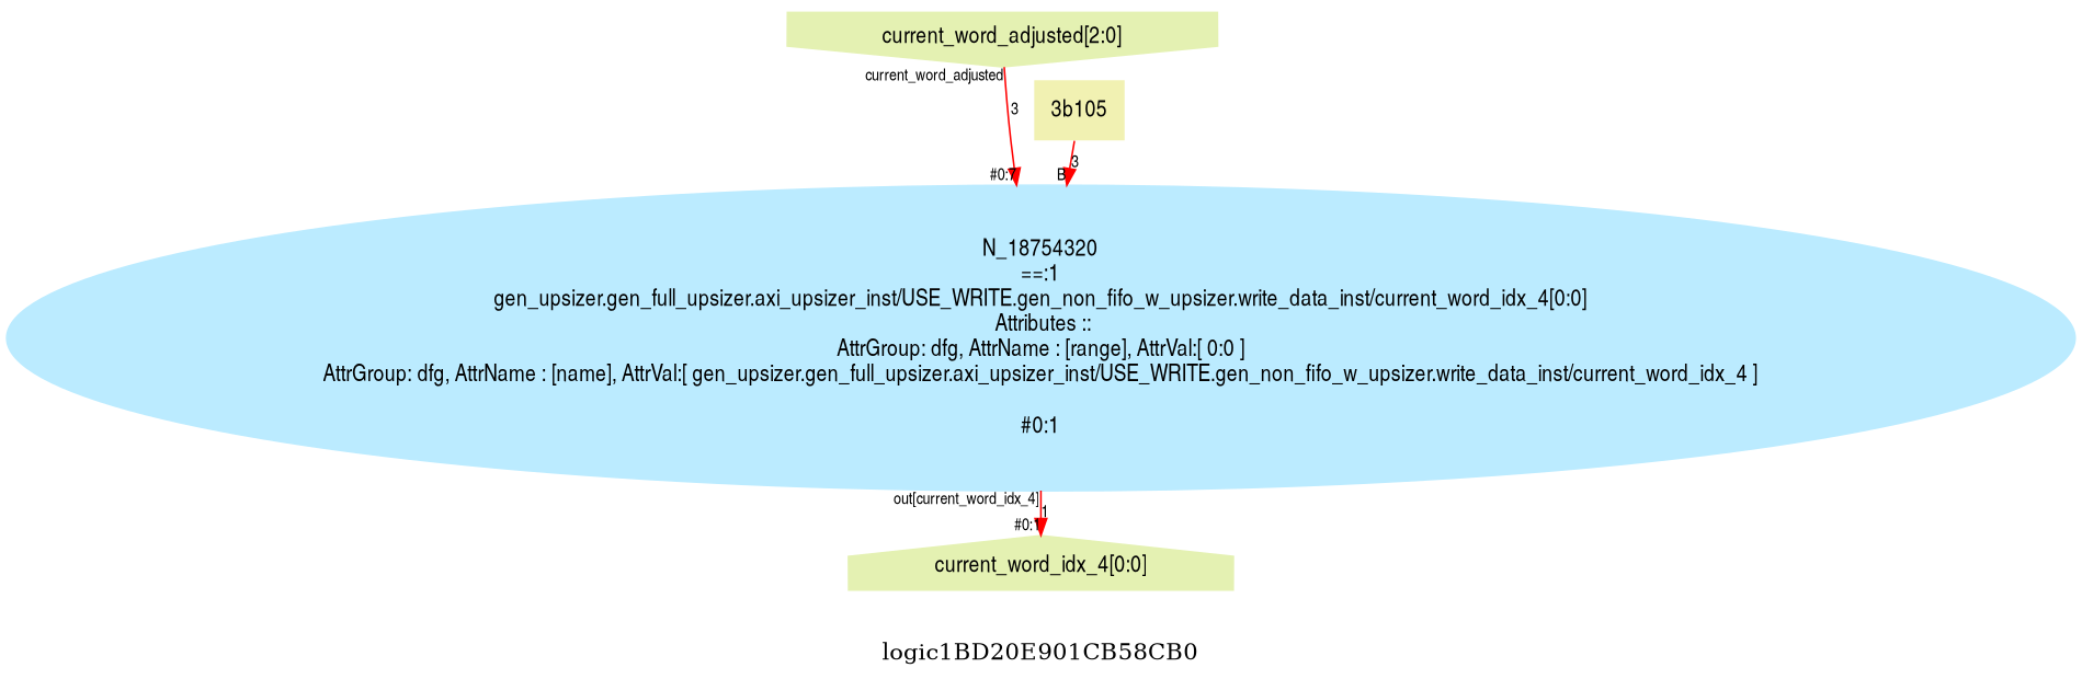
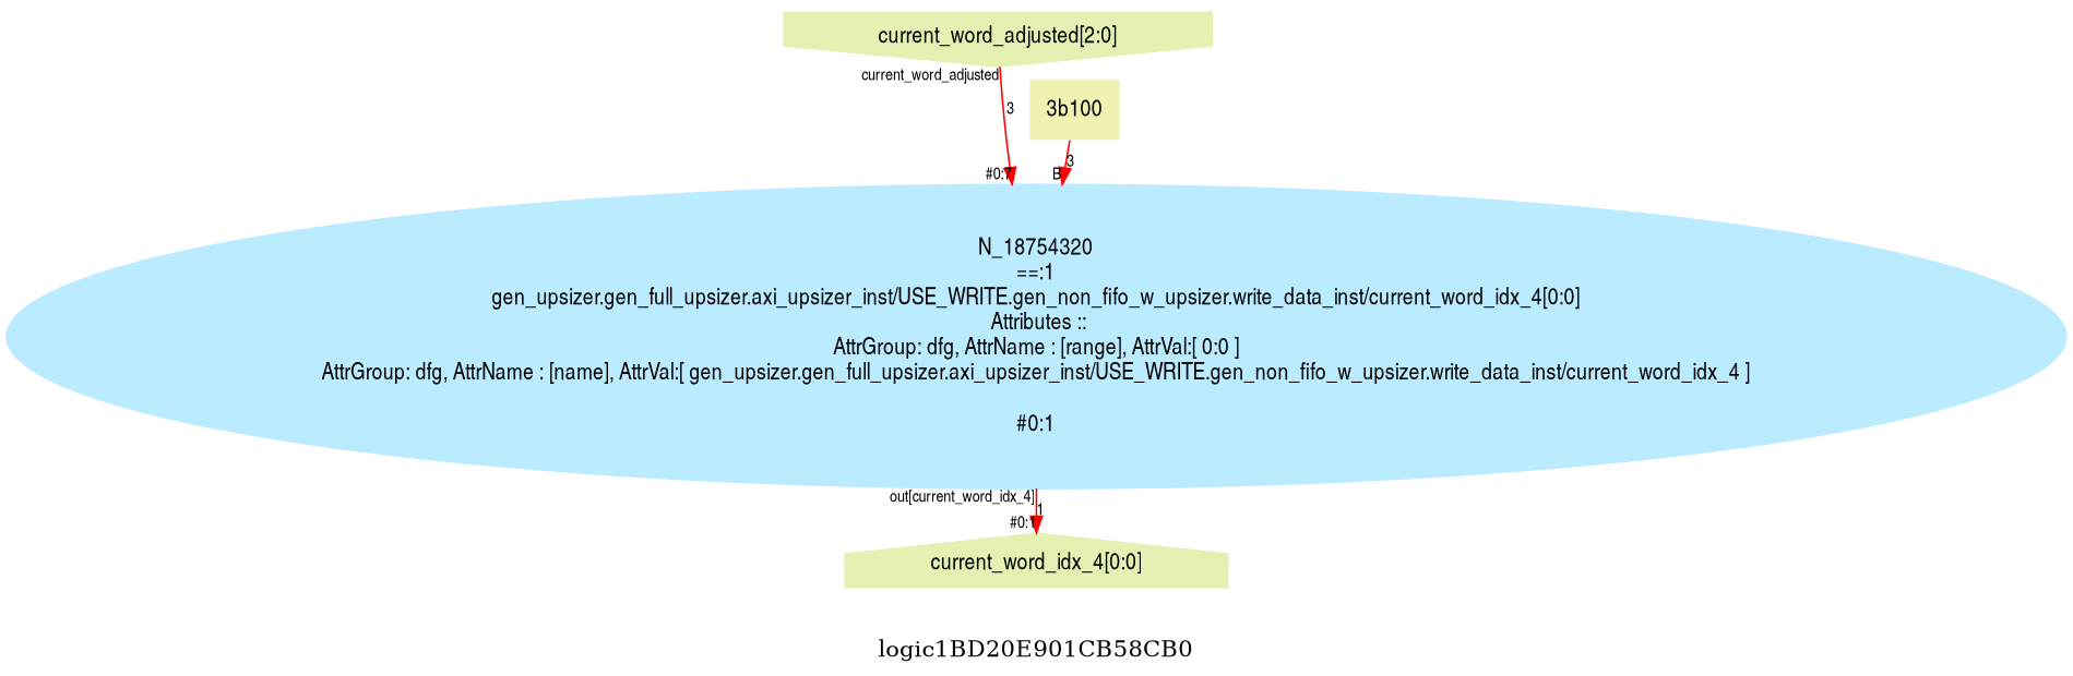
  digraph {
    label=logic1BD20E901CB58CB0
    ranksep=0.1
    splines=true
    node [color="#e4f1b2" fontname=helveticanarrow style=filled]
    edge [color="#ff0000" fontname=helveticanarrow fontsize=10]
    n1 [label="current_word_adjusted[2:0]" shape=invhouse]
    n2 [label="current_word_idx_4[0:0]" shape=house]
    n3 [color="#bbebff" label="N_18754320\n==:1\ngen_upsizer.gen_full_upsizer.axi_upsizer_inst/USE_WRITE.gen_non_fifo_w_upsizer.write_data_inst/current_word_idx_4[0:0]\n Attributes ::\nAttrGroup: dfg, AttrName : [range], AttrVal:[ 0:0 ]\nAttrGroup: dfg, AttrName : [name], AttrVal:[ gen_upsizer.gen_full_upsizer.axi_upsizer_inst/USE_WRITE.gen_non_fifo_w_upsizer.write_data_inst/current_word_idx_4 ]\n\n#0:1\n"]
-   n4 [color="#f1f1b2" label="3b105" shape=plaintext]
+   n4 [color="#f1f1b2" label="3b100" shape=plaintext]
    subgraph sub_1 {
      rank=source
      n1
    }
    subgraph sub_2 {
      rank=sink
      n2
    }
    n1 -> n3 [headlabel="#0:7" label=3 taillabel=current_word_adjusted]
    n3 -> n2 [headlabel="#0:1" label=1 taillabel="out[current_word_idx_4]"]
    n4 -> n3 [headlabel=B label=3]
  }
